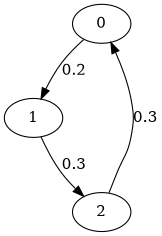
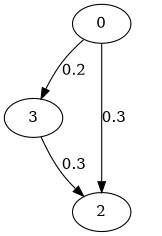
  digraph {
    n1 [label=0]
-   n2 [label=1]
+   n2 [label=3]
    n3 [label=2]
    n1 -> n2 [label=0.2]
-   n3 -> n1 [label=0.3]
+   n1 -> n3 [label=0.3]
    n2 -> n3 [label=0.3]
  }
